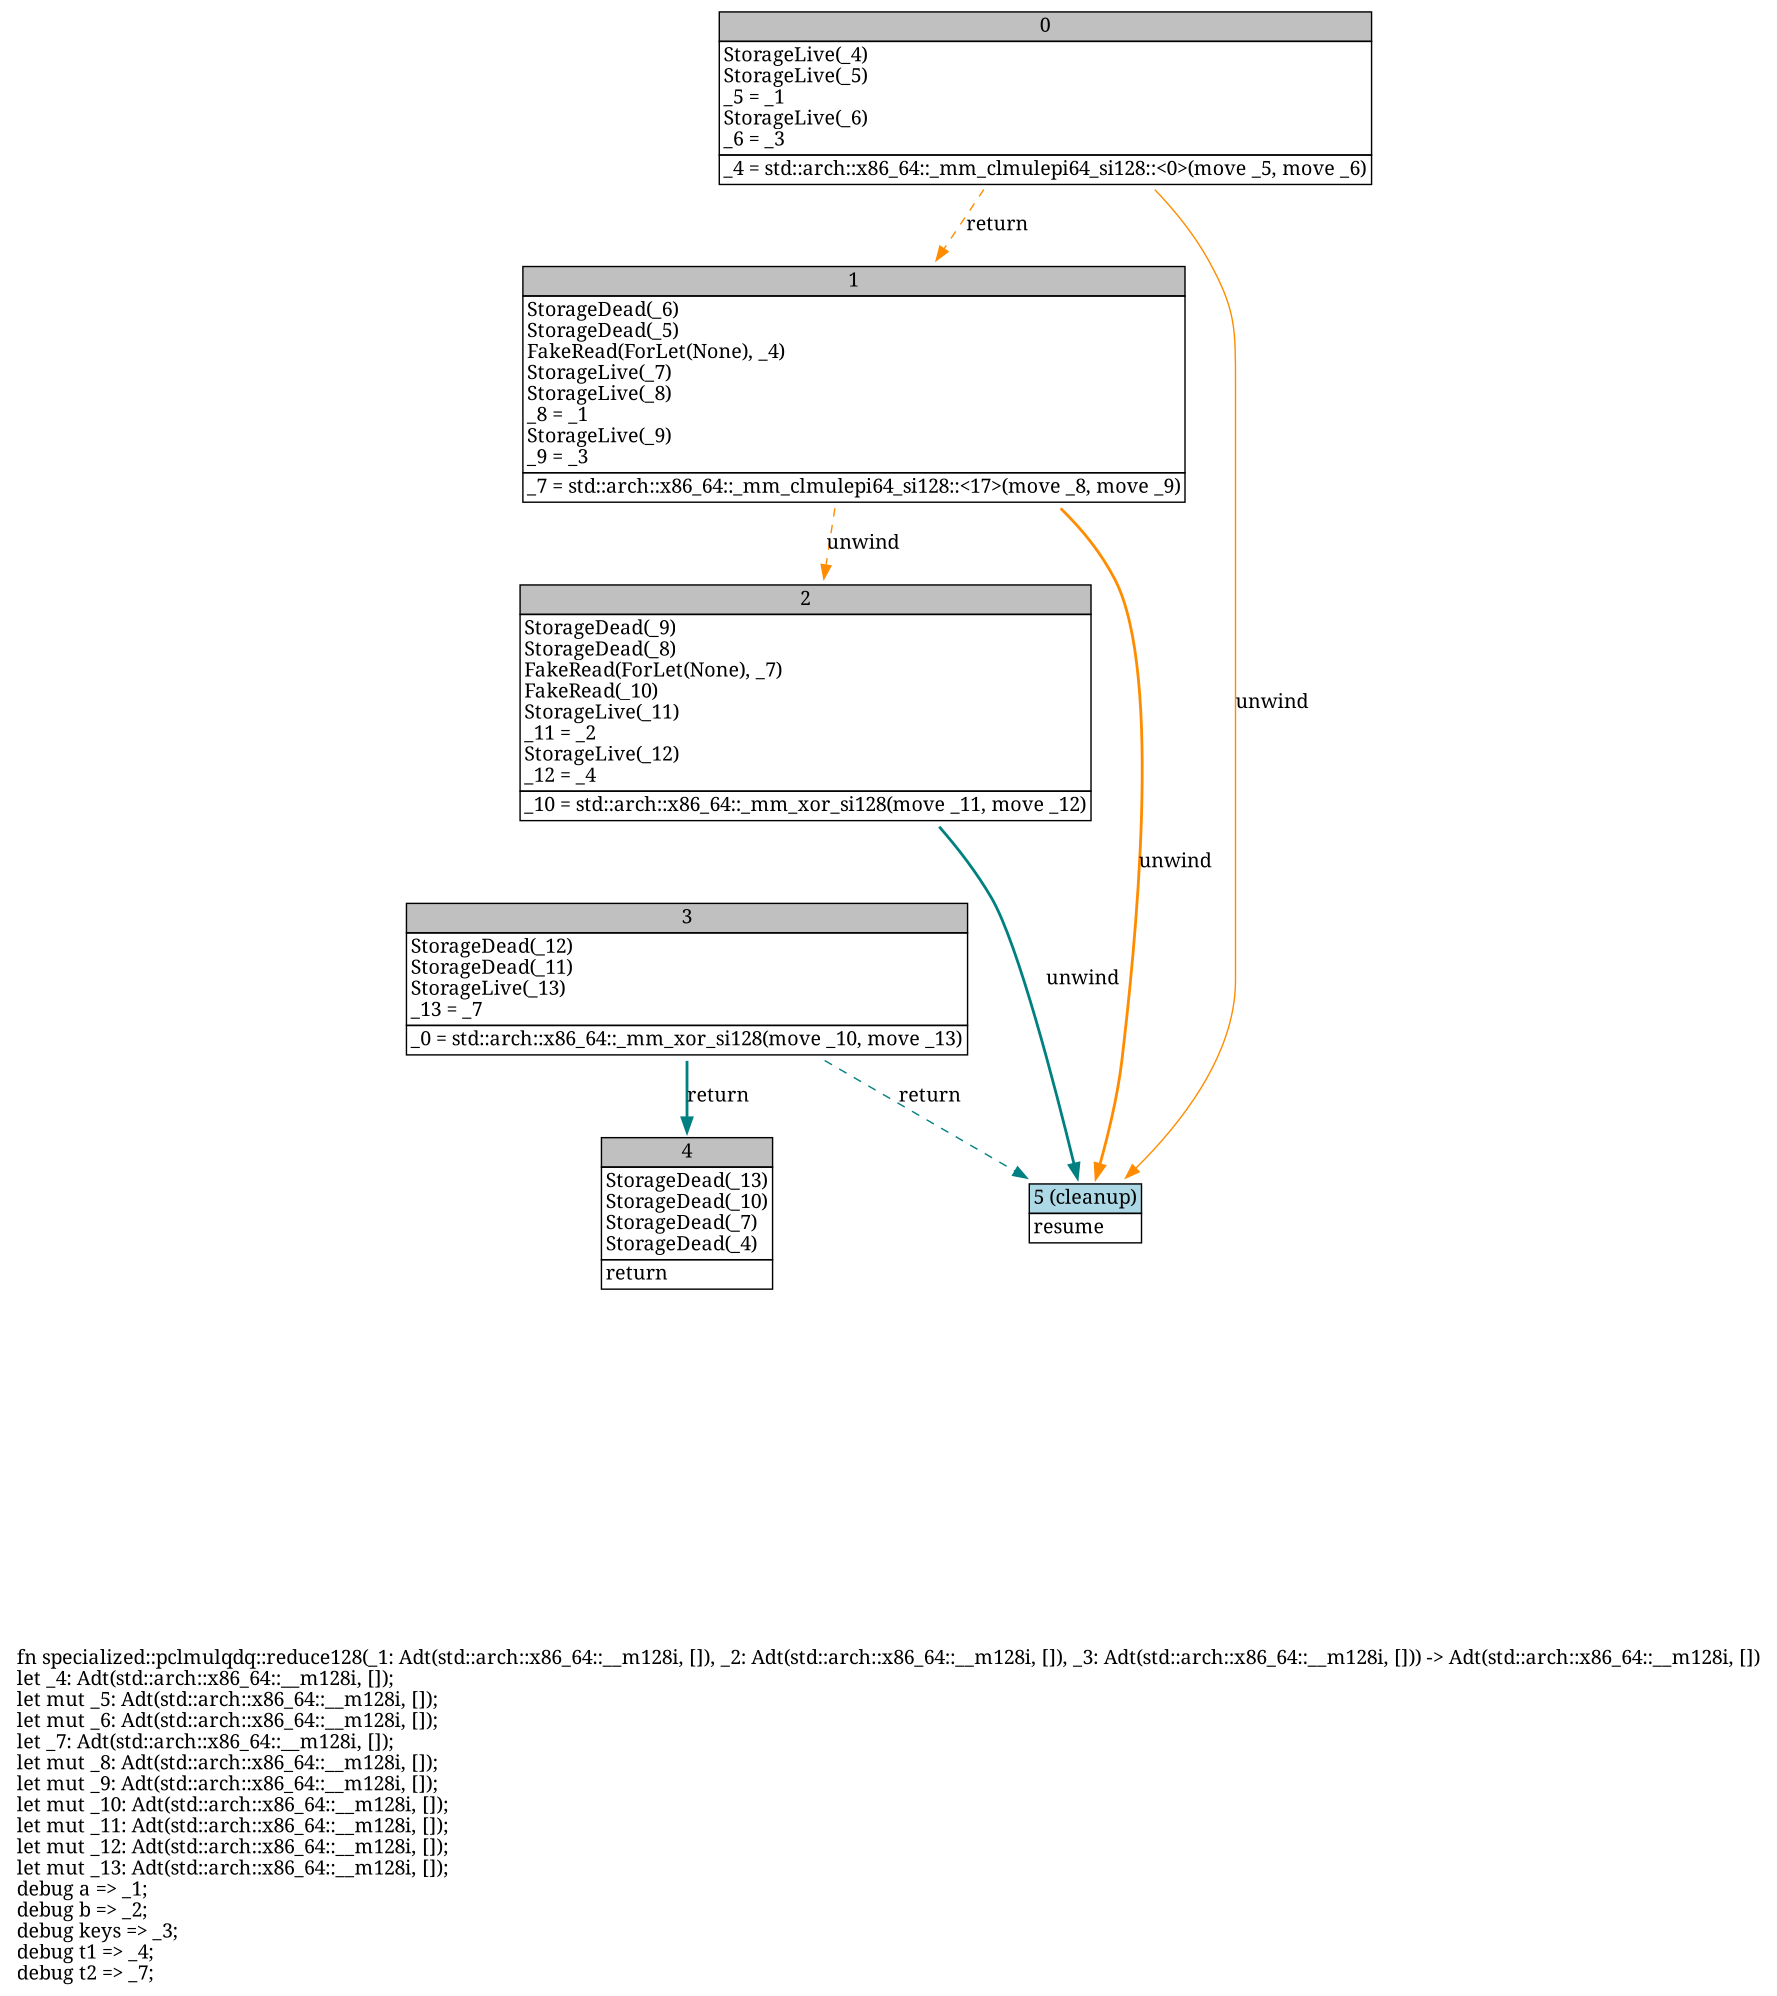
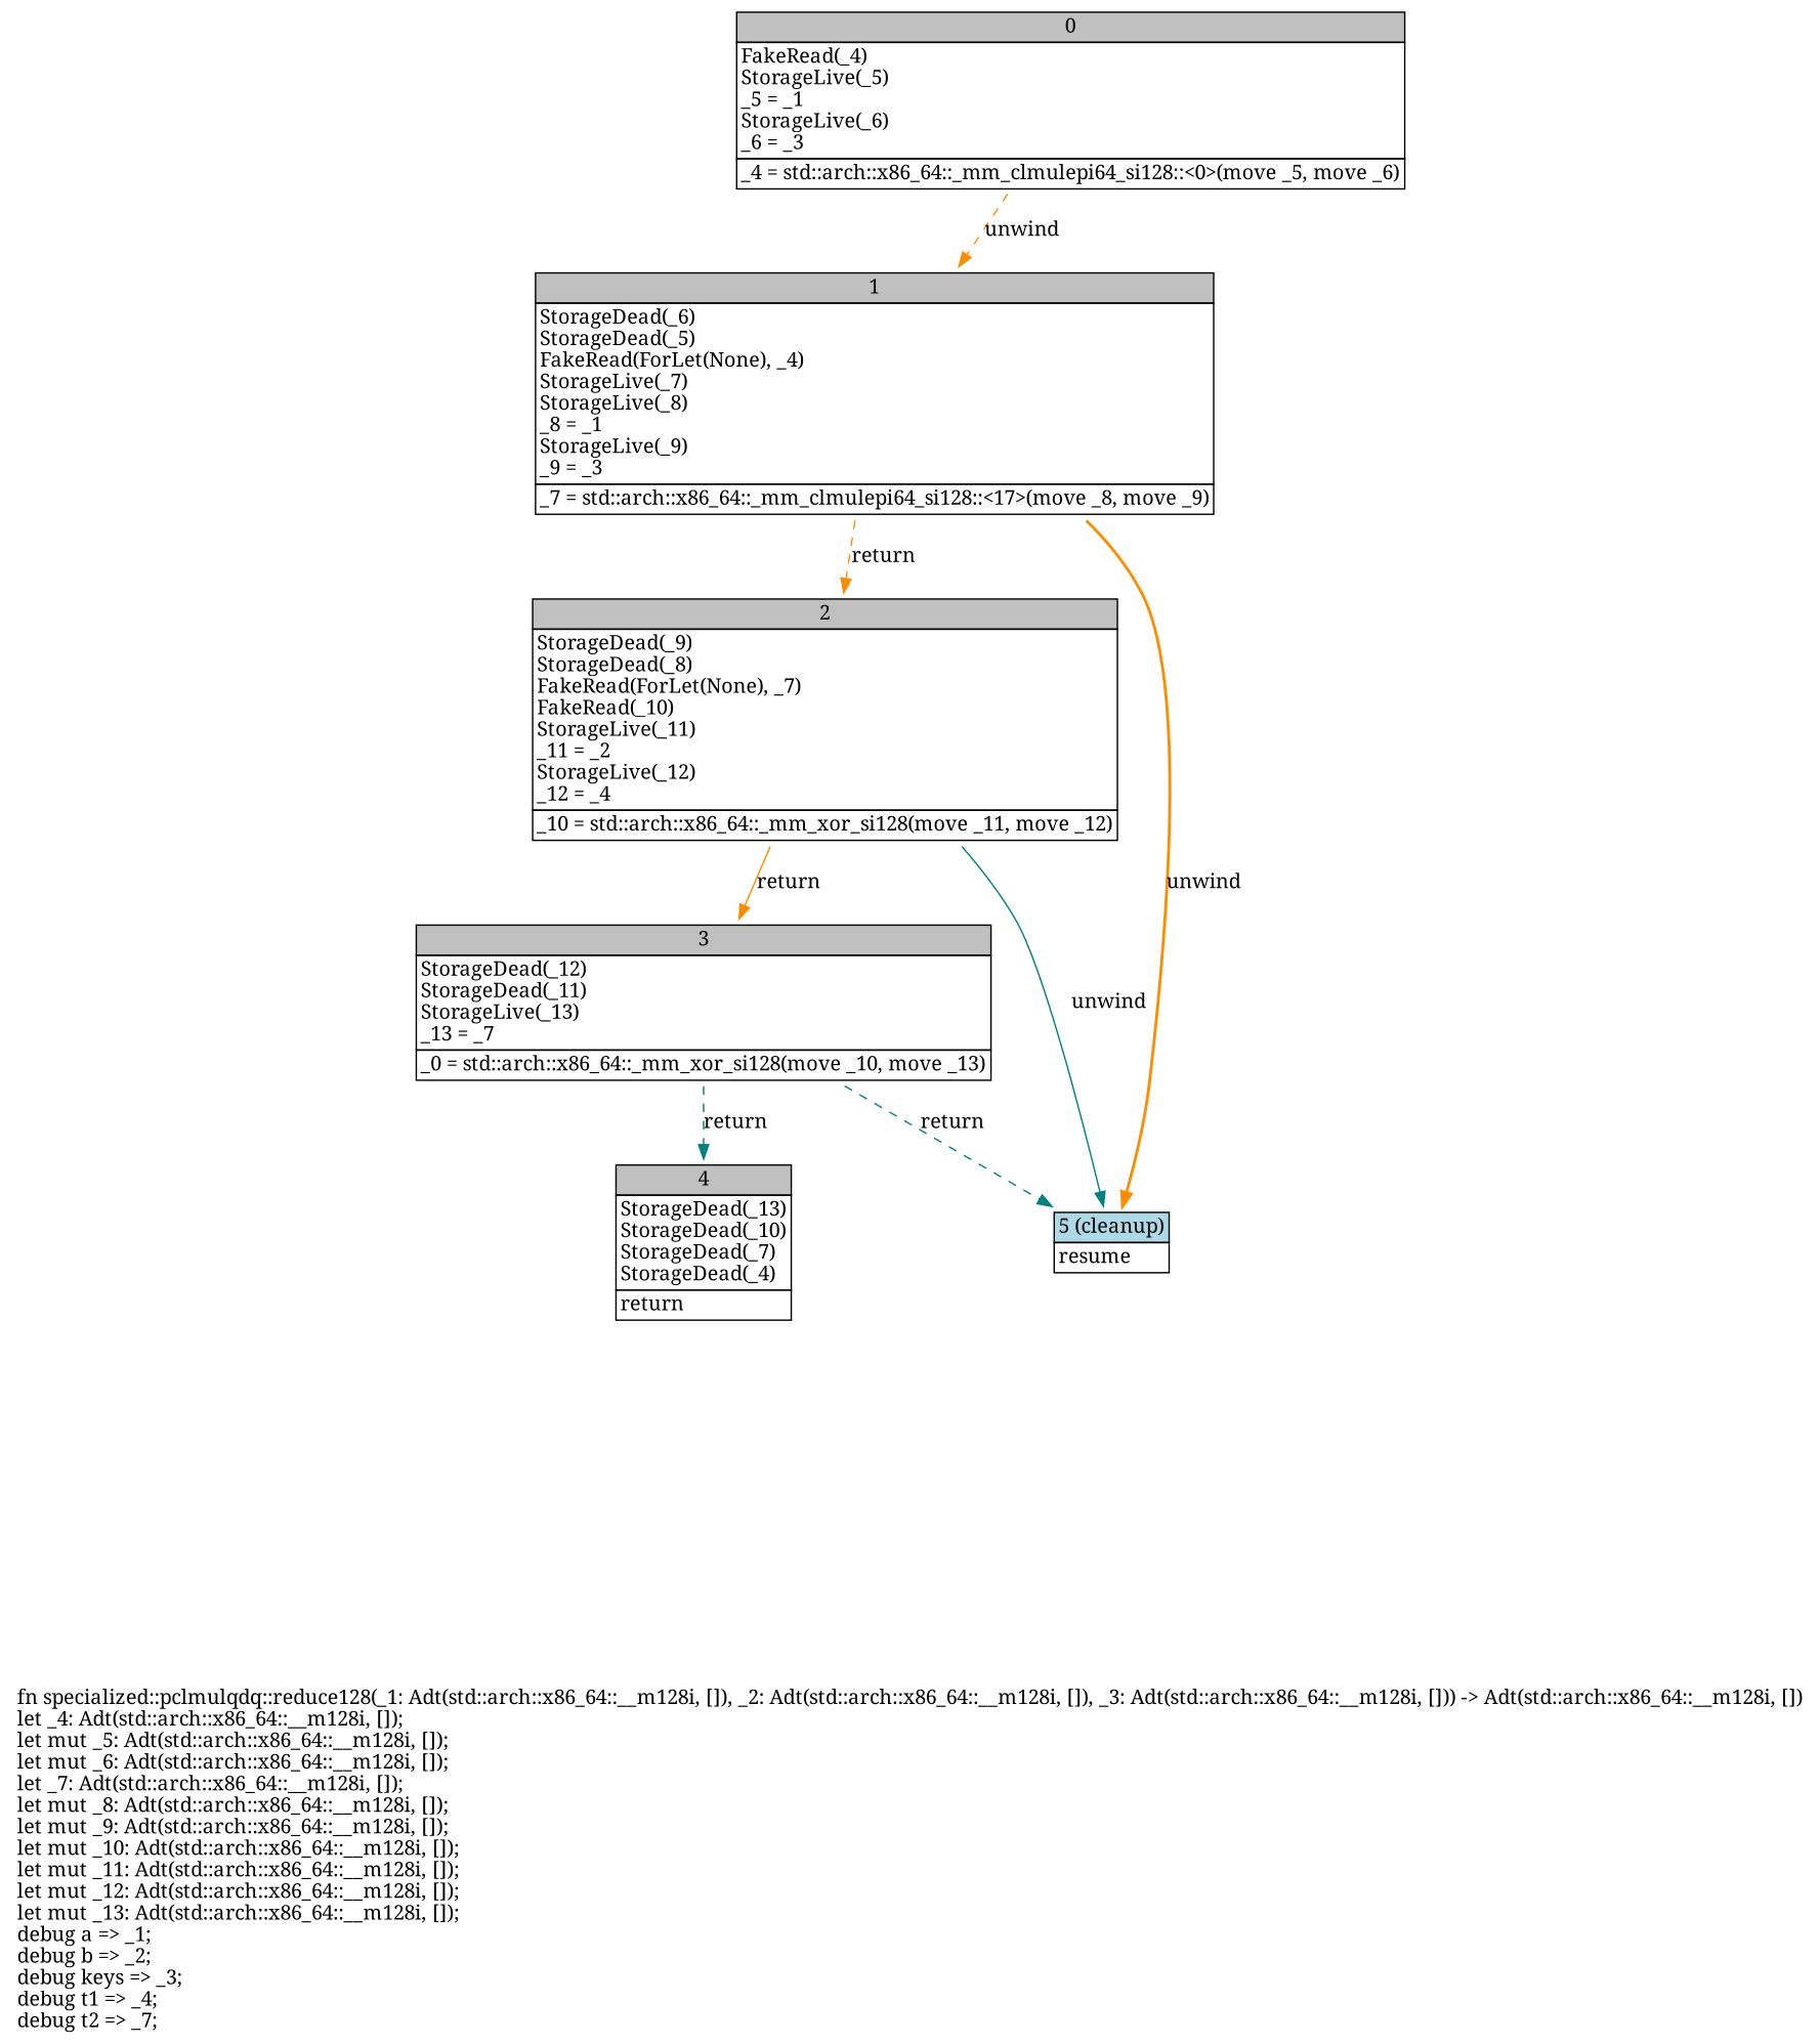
  digraph {
    fontname="Noto Serif"
    label=<fn specialized::pclmulqdq::reduce128(_1: Adt(std::arch::x86_64::__m128i, []), _2: Adt(std::arch::x86_64::__m128i, []), _3: Adt(std::arch::x86_64::__m128i, [])) -&gt; Adt(std::arch::x86_64::__m128i, [])<br align="left"/>let _4: Adt(std::arch::x86_64::__m128i, []);<br align="left"/>let mut _5: Adt(std::arch::x86_64::__m128i, []);<br align="left"/>let mut _6: Adt(std::arch::x86_64::__m128i, []);<br align="left"/>let _7: Adt(std::arch::x86_64::__m128i, []);<br align="left"/>let mut _8: Adt(std::arch::x86_64::__m128i, []);<br align="left"/>let mut _9: Adt(std::arch::x86_64::__m128i, []);<br align="left"/>let mut _10: Adt(std::arch::x86_64::__m128i, []);<br align="left"/>let mut _11: Adt(std::arch::x86_64::__m128i, []);<br align="left"/>let mut _12: Adt(std::arch::x86_64::__m128i, []);<br align="left"/>let mut _13: Adt(std::arch::x86_64::__m128i, []);<br align="left"/>debug a =&gt; _1;<br align="left"/>debug b =&gt; _2;<br align="left"/>debug keys =&gt; _3;<br align="left"/>debug t1 =&gt; _4;<br align="left"/>debug t2 =&gt; _7;<br align="left"/>>
    node [fontname="Noto Serif" shape=none]
    edge [color=darkorange fontname="Noto Serif" style=dashed]
-   n1 [label=<<table border="0" cellborder="1" cellspacing="0"><tr><td bgcolor="gray" align="center" colspan="1">0</td></tr><tr><td align="left" balign="left">StorageLive(_4)<br/>StorageLive(_5)<br/>_5 = _1<br/>StorageLive(_6)<br/>_6 = _3<br/></td></tr><tr><td align="left">_4 = std::arch::x86_64::_mm_clmulepi64_si128::&lt;0&gt;(move _5, move _6)</td></tr></table>>]
+   n1 [label=<<table border="0" cellborder="1" cellspacing="0"><tr><td bgcolor="gray" align="center" colspan="1">0</td></tr><tr><td align="left" balign="left">FakeRead(_4)<br/>StorageLive(_5)<br/>_5 = _1<br/>StorageLive(_6)<br/>_6 = _3<br/></td></tr><tr><td align="left">_4 = std::arch::x86_64::_mm_clmulepi64_si128::&lt;0&gt;(move _5, move _6)</td></tr></table>>]
    n2 [label=<<table border="0" cellborder="1" cellspacing="0"><tr><td bgcolor="gray" align="center" colspan="1">1</td></tr><tr><td align="left" balign="left">StorageDead(_6)<br/>StorageDead(_5)<br/>FakeRead(ForLet(None), _4)<br/>StorageLive(_7)<br/>StorageLive(_8)<br/>_8 = _1<br/>StorageLive(_9)<br/>_9 = _3<br/></td></tr><tr><td align="left">_7 = std::arch::x86_64::_mm_clmulepi64_si128::&lt;17&gt;(move _8, move _9)</td></tr></table>>]
    n3 [label=<<table border="0" cellborder="1" cellspacing="0"><tr><td bgcolor="lightblue" align="center" colspan="1">5 (cleanup)</td></tr><tr><td align="left">resume</td></tr></table>>]
    n4 [label=<<table border="0" cellborder="1" cellspacing="0"><tr><td bgcolor="gray" align="center" colspan="1">2</td></tr><tr><td align="left" balign="left">StorageDead(_9)<br/>StorageDead(_8)<br/>FakeRead(ForLet(None), _7)<br/>FakeRead(_10)<br/>StorageLive(_11)<br/>_11 = _2<br/>StorageLive(_12)<br/>_12 = _4<br/></td></tr><tr><td align="left">_10 = std::arch::x86_64::_mm_xor_si128(move _11, move _12)</td></tr></table>>]
    n5 [label=<<table border="0" cellborder="1" cellspacing="0"><tr><td bgcolor="gray" align="center" colspan="1">3</td></tr><tr><td align="left" balign="left">StorageDead(_12)<br/>StorageDead(_11)<br/>StorageLive(_13)<br/>_13 = _7<br/></td></tr><tr><td align="left">_0 = std::arch::x86_64::_mm_xor_si128(move _10, move _13)</td></tr></table>>]
    n6 [label=<<table border="0" cellborder="1" cellspacing="0"><tr><td bgcolor="gray" align="center" colspan="1">4</td></tr><tr><td align="left" balign="left">StorageDead(_13)<br/>StorageDead(_10)<br/>StorageDead(_7)<br/>StorageDead(_4)<br/></td></tr><tr><td align="left">return</td></tr></table>>]
-   n1 -> n2 [label=return]
-   n1 -> n3 [label=unwind style=solid]
+   n1 -> n2 [label=unwind]
    n2 -> n3 [label=unwind style=bold]
-   n2 -> n4 [label=unwind]
-   n4 -> n3 [color=teal label=unwind style=bold]
+   n2 -> n4 [label=return]
+   n4 -> n3 [color=teal label=unwind style=solid]
+   n4 -> n5 [label=return style=solid]
    n5 -> n3 [color=teal label=return]
-   n5 -> n6 [color=teal label=return style=bold]
+   n5 -> n6 [color=teal label=return]
  }
